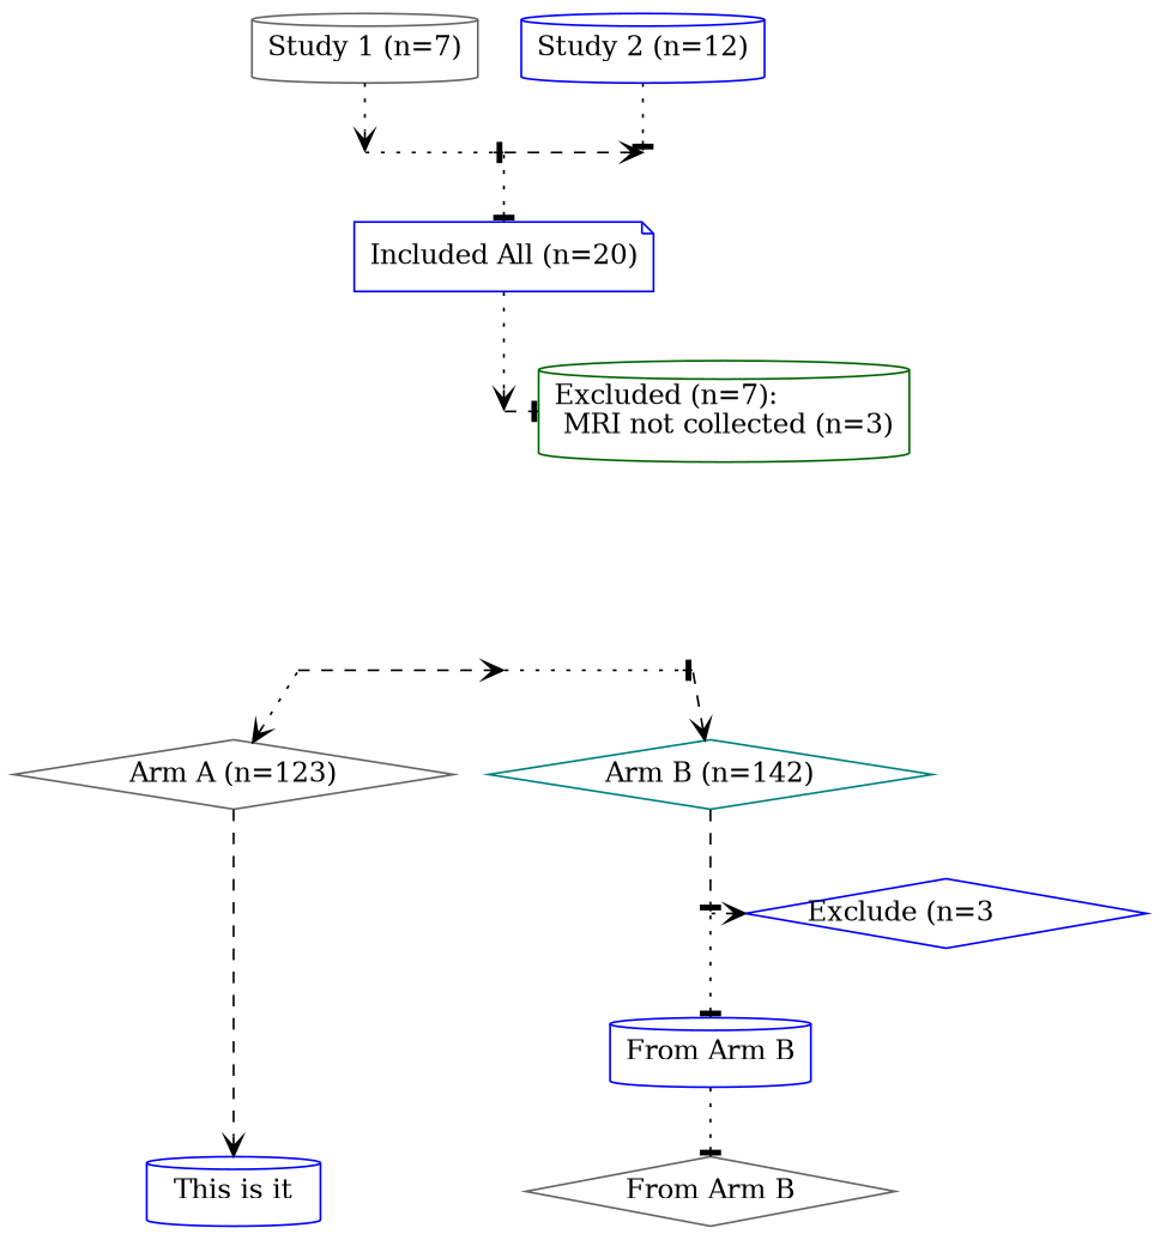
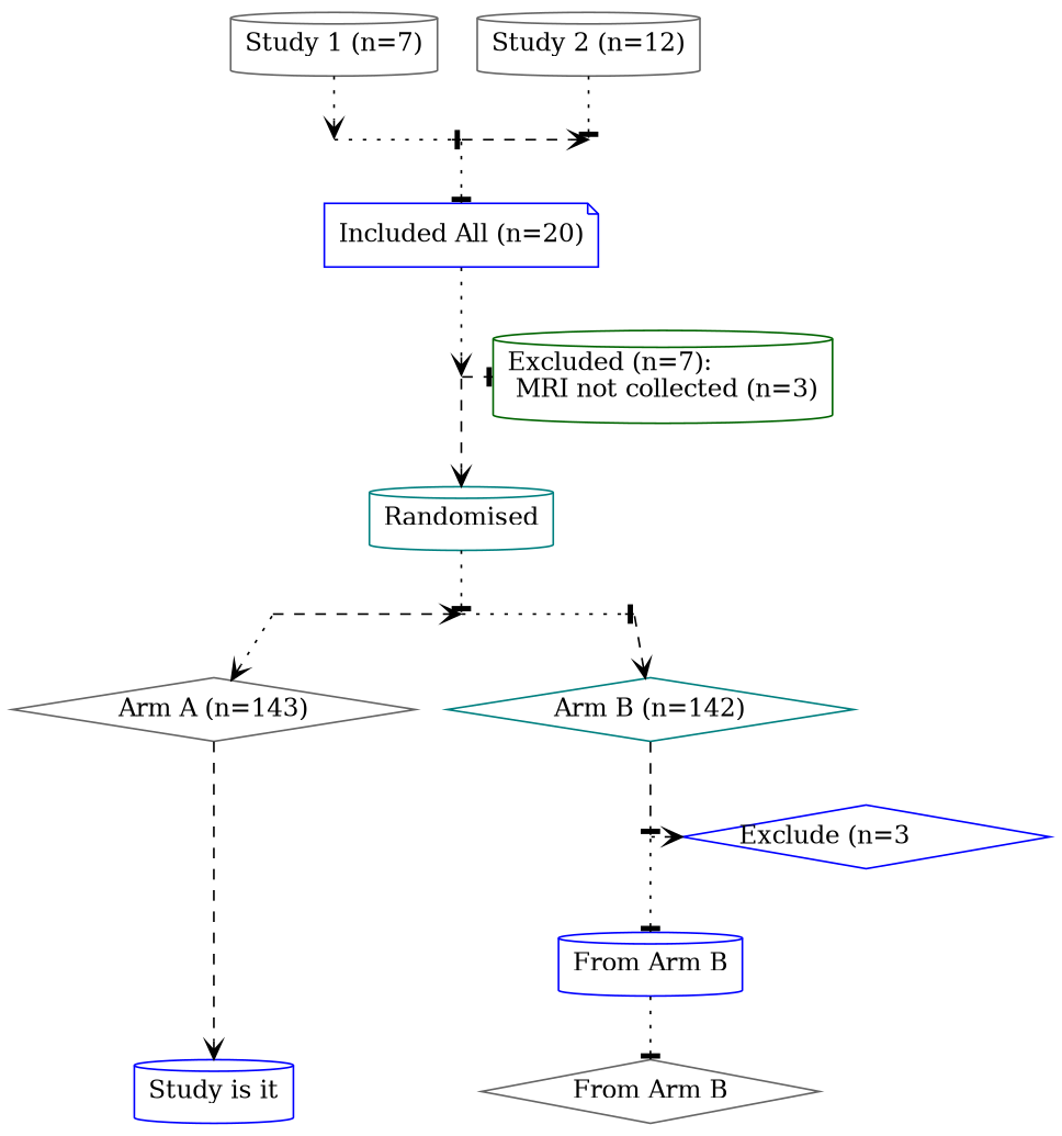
  digraph {
    node [shape=point]
    edge [arrowhead=tee style=dotted]
    P1 [style=invis width=0]
    P2 [style=invis width=0]
    P3 [style=invis width=0]
    n4 [color=gray40 label="Study 1 (n=7)" shape=cylinder]
-   n5 [color=blue label="Study 2 (n=12)" shape=cylinder]
+   n5 [color=gray40 label="Study 2 (n=12)" shape=cylinder]
    n6 [color=blue label="Included All (n=20)" shape=note]
    n7 [color=darkgreen label="Excluded (n=7):\l MRI not collected (n=3)\l" shape=cylinder]
    P4 [style=invis width=0]
    P5 [style=invis width=0]
    P6 [style=invis width=0]
    P7 [style=invis width=0]
-   n12 [color=gray40 label="Arm A (n=123)" shape=diamond]
+   n12 [color=gray40 label="Arm A (n=143)" shape=diamond]
    n13 [color=teal label="Arm B (n=142)" shape=diamond]
    n14 [color=blue label="From Arm B" shape=cylinder]
    node10 [style=invis width=0]
    n16 [color=blue label="Exclude (n=3\l" shape=diamond]
    P8 [style=invis width=0]
-   n18 [color=blue label="This is it" shape=cylinder]
+   n18 [color=blue label="Study is it" shape=cylinder]
    n19 [color=gray40 label="From Arm B" shape=diamond]
+   n20 [color=teal label=Randomised shape=cylinder]
    subgraph sub_1 {
      rank=same
      rankdir=LR
      P1
      P2
      P3
    }
    subgraph sub_2 {
      rank=same
      rankdir=LR
      n4
      n5
    }
    subgraph sub_3 {
      rank=same
      rankdir=LR
      n6
    }
    subgraph sub_4 {
      rank=same
      rankdir=LR
      n7
      P4
    }
    subgraph sub_5 {
      rank=same
      rankdir=LR
      P5
      P6
      P7
    }
    subgraph sub_6 {
      rank=same
      rankdir=LR
      n12
      n13
    }
    subgraph sub_7 {
      rank=same
      rankdir=LR
      n14
      node10
    }
    subgraph sub_8 {
      rank=same
      rankdir=LR
      n16
      P8
    }
    subgraph sub_9 {
      rank=same
      rankdir=LR
      n18
      n19
    }
    P1 -> P2 [minlen=4.0]
    P2 -> P3 [arrowhead=vee minlen=4.0 style=dashed]
    P2 -> n6
    n4 -> P1 [arrowhead=vee]
    n5 -> P3
    n6 -> P4 [arrowhead=vee]
    P4 -> n7 [style=dashed]
+   P4 -> n20 [arrowhead=vee style=dashed]
    P5 -> P6 [arrowhead=vee minlen=5.5 style=dashed]
    P5 -> n12 [arrowhead=vee]
    P6 -> P7 [minlen=5.5]
    P7 -> n13 [arrowhead=vee style=dashed]
    n12 -> n18 [arrowhead=vee style=dashed]
    n13 -> P8 [style=dashed]
    n14 -> n19
    P8 -> n14
    P8 -> n16 [arrowhead=vee]
+   n20 -> P6
  }
